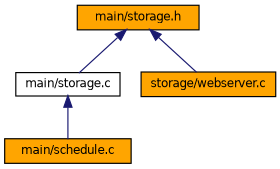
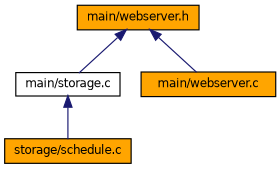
  digraph {
    node [color=black fillcolor=orange fontname=Helvetica fontsize=10 shape=record style=filled]
    edge [color=midnightblue dir=back fontname=Helvetica fontsize=10 labelfontname=Helvetica labelfontsize=10 style=solid]
-   n1 [fontcolor=black height=0.2 label="main/storage.h" width=0.4]
+   n1 [fontcolor=black height=0.2 label="main/webserver.h" width=0.4]
    n2 [fillcolor=white height=0.2 label="main/storage.c" width=0.4]
-   n3 [height=0.2 label="storage/webserver.c" width=0.4]
-   n4 [height=0.2 label="main/schedule.c" width=0.4]
+   n3 [height=0.2 label="main/webserver.c" width=0.4]
+   n4 [height=0.2 label="storage/schedule.c" width=0.4]
    n1 -> n2
    n1 -> n3
    n2 -> n4
  }
